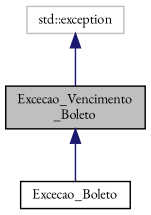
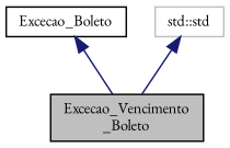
  digraph {
    fontname="EB Garamond"
    node [color=black fillcolor=white fontname="EB Garamond" fontsize=10 shape=record style=filled]
    edge [color=midnightblue dir=back fontname="EB Garamond" fontsize=10 labelfontname=Helvetica labelfontsize=10 style=solid]
    n1 [fillcolor=grey75 fontcolor=black height=0.2 label="Excecao_Vencimento\l_Boleto" width=0.4]
    n2 [height=0.2 label=Excecao_Boleto width=0.4]
-   n3 [color=grey75 height=0.2 label="std::exception" width=0.4]
-   n1 -> n2
+   n3 [color=grey75 height=0.2 label="std::std" width=0.4]
+   n2 -> n1
    n3 -> n1
  }
